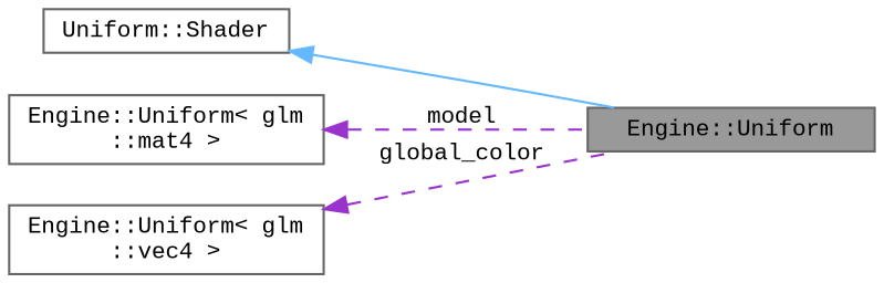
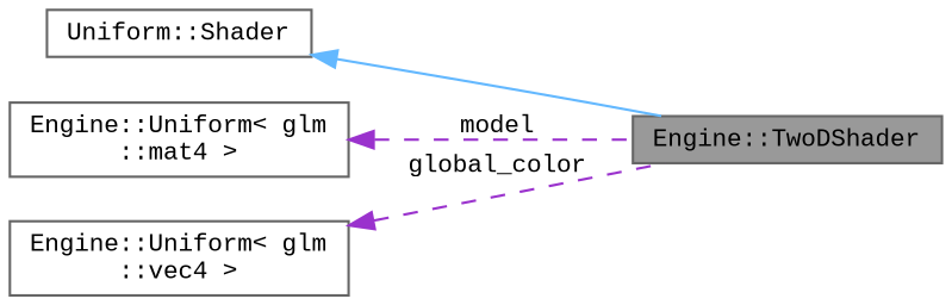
  digraph {
    fontname="Liberation Mono"
    rankdir=LR
    node [color=gray40 fillcolor=white fontname="Liberation Mono" fontsize=10 shape=box style=filled]
    edge [color=darkorchid3 dir=back fontname="Liberation Mono" fontsize=10 labelfontname=Helvetica labelfontsize=10 style=dashed]
-   n1 [fillcolor=grey60 fontcolor=black height=0.2 label="Engine::Uniform" width=0.4]
+   n1 [fillcolor=grey60 fontcolor=black height=0.2 label="Engine::TwoDShader" width=0.4]
    n2 [height=0.2 label="Uniform::Shader" width=0.4]
    n3 [height=0.2 label="Engine::Uniform\< glm\l::mat4 \>" width=0.4]
    n4 [height=0.2 label="Engine::Uniform\< glm\l::vec4 \>" width=0.4]
    n2 -> n1 [color=steelblue1 style=solid]
    n3 -> n1 [label=" model"]
    n4 -> n1 [label=" global_color"]
  }
